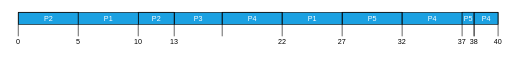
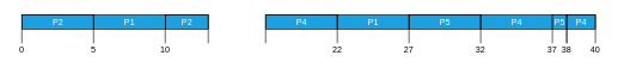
  <mxCell id="0" />
  <mxCell id="1" parent="0" />
  <mxCell id="2" value="P2" style="strokeWidth=1;fontStyle=0;html=1;fillColor=#1ba1e2;strokeColor=#000000;fontColor=#ffffff;" vertex="1" parent="1"><mxGeometry x="30" y="20" width="100" height="20" as="geometry" /></mxCell>
- <mxCell id="3" value="P3" style="strokeWidth=1;fontStyle=0;html=1;fillColor=#1ba1e2;strokeColor=#000000;fontColor=#ffffff;" vertex="1" parent="1"><mxGeometry x="290" y="20" width="80" height="20" as="geometry" /></mxCell>
  <mxCell id="4" value="P2" style="strokeWidth=1;fontStyle=0;html=1;fillColor=#1ba1e2;strokeColor=#000000;fontColor=#ffffff;" vertex="1" parent="1"><mxGeometry x="230" y="20" width="60" height="20" as="geometry" /></mxCell>
  <mxCell id="5" value="P4" style="strokeWidth=1;fontStyle=0;html=1;fillColor=#1ba1e2;strokeColor=#000000;fontColor=#ffffff;" vertex="1" parent="1"><mxGeometry x="370" y="20" width="100" height="20" as="geometry" /></mxCell>
  <mxCell id="6" value="P5" style="strokeWidth=1;fontStyle=0;html=1;fillColor=#1ba1e2;strokeColor=#000000;fontColor=#ffffff;" vertex="1" parent="1"><mxGeometry x="570" y="20" width="100" height="20" as="geometry" /></mxCell>
  <mxCell id="7" value="" style="shape=partialRectangle;whiteSpace=wrap;html=1;bottom=1;right=1;left=1;top=0;fillColor=none;routingCenterX=-0.5;rotation=-180;" vertex="1" parent="1"><mxGeometry x="30" y="20" width="100" height="39" as="geometry" /></mxCell>
  <mxCell id="8" value="0" style="text;html=1;strokeColor=none;fillColor=none;align=center;verticalAlign=middle;whiteSpace=wrap;rounded=0;" vertex="1" parent="1"><mxGeometry x="20" y="59" width="20" height="22" as="geometry" /></mxCell>
  <mxCell id="9" value="5" style="text;html=1;strokeColor=none;fillColor=none;align=center;verticalAlign=middle;whiteSpace=wrap;rounded=0;" vertex="1" parent="1"><mxGeometry x="120" y="59" width="20" height="22" as="geometry" /></mxCell>
  <mxCell id="10" value="" style="shape=partialRectangle;whiteSpace=wrap;html=1;bottom=1;right=1;left=1;top=0;fillColor=none;routingCenterX=-0.5;rotation=-180;" vertex="1" parent="1"><mxGeometry x="770" y="20" width="20" height="39" as="geometry" /></mxCell>
  <mxCell id="11" value="" style="shape=partialRectangle;whiteSpace=wrap;html=1;bottom=1;right=1;left=1;top=0;fillColor=none;routingCenterX=-0.5;rotation=-180;" vertex="1" parent="1"><mxGeometry x="230" y="20" width="60" height="39" as="geometry" /></mxCell>
  <mxCell id="12" value="10" style="text;html=1;strokeColor=none;fillColor=none;align=center;verticalAlign=middle;whiteSpace=wrap;rounded=0;" vertex="1" parent="1"><mxGeometry x="220" y="59" width="20" height="22" as="geometry" /></mxCell>
- <mxCell id="13" value="13" style="text;html=1;strokeColor=none;fillColor=none;align=center;verticalAlign=middle;whiteSpace=wrap;rounded=0;" vertex="1" parent="1"><mxGeometry x="280" y="59" width="20" height="22" as="geometry" /></mxCell>
  <mxCell id="14" value="22" style="text;html=1;strokeColor=none;fillColor=none;align=center;verticalAlign=middle;whiteSpace=wrap;rounded=0;" vertex="1" parent="1"><mxGeometry x="460" y="59" width="20" height="22" as="geometry" /></mxCell>
  <mxCell id="15" value="P1" style="strokeWidth=1;fontStyle=0;html=1;fillColor=#1ba1e2;strokeColor=#000000;fontColor=#ffffff;" vertex="1" parent="1"><mxGeometry x="130" y="20" width="100" height="20" as="geometry" /></mxCell>
  <mxCell id="16" value="P1" style="strokeWidth=1;fontStyle=0;html=1;fillColor=#1ba1e2;strokeColor=#000000;fontColor=#ffffff;" vertex="1" parent="1"><mxGeometry x="470" y="20" width="100" height="20" as="geometry" /></mxCell>
  <mxCell id="17" value="P4" style="strokeWidth=1;fontStyle=0;html=1;fillColor=#1ba1e2;strokeColor=#000000;fontColor=#ffffff;" vertex="1" parent="1"><mxGeometry x="670" y="20" width="100" height="20" as="geometry" /></mxCell>
  <mxCell id="18" value="P5" style="strokeWidth=1;fontStyle=0;html=1;fillColor=#1ba1e2;strokeColor=#000000;fontColor=#ffffff;" vertex="1" parent="1"><mxGeometry x="770" y="20" width="20" height="20" as="geometry" /></mxCell>
  <mxCell id="19" value="P4" style="strokeWidth=1;fontStyle=0;html=1;fillColor=#1ba1e2;strokeColor=#000000;fontColor=#ffffff;" vertex="1" parent="1"><mxGeometry x="790" y="20" width="40" height="20" as="geometry" /></mxCell>
  <mxCell id="20" value="27" style="text;html=1;strokeColor=none;fillColor=none;align=center;verticalAlign=middle;whiteSpace=wrap;rounded=0;" vertex="1" parent="1"><mxGeometry x="560" y="59" width="20" height="22" as="geometry" /></mxCell>
  <mxCell id="21" value="32" style="text;html=1;strokeColor=none;fillColor=none;align=center;verticalAlign=middle;whiteSpace=wrap;rounded=0;" vertex="1" parent="1"><mxGeometry x="660" y="59" width="20" height="22" as="geometry" /></mxCell>
  <mxCell id="22" value="37" style="text;html=1;strokeColor=none;fillColor=none;align=center;verticalAlign=middle;whiteSpace=wrap;rounded=0;" vertex="1" parent="1"><mxGeometry x="760" y="59" width="20" height="22" as="geometry" /></mxCell>
  <mxCell id="23" value="38" style="text;html=1;strokeColor=none;fillColor=none;align=center;verticalAlign=middle;whiteSpace=wrap;rounded=0;" vertex="1" parent="1"><mxGeometry x="780" y="59" width="20" height="22" as="geometry" /></mxCell>
  <mxCell id="24" value="40" style="text;html=1;strokeColor=none;fillColor=none;align=center;verticalAlign=middle;whiteSpace=wrap;rounded=0;" vertex="1" parent="1"><mxGeometry x="820" y="59" width="20" height="22" as="geometry" /></mxCell>
  <mxCell id="25" value="" style="shape=partialRectangle;whiteSpace=wrap;html=1;bottom=1;right=1;left=1;top=0;fillColor=none;routingCenterX=-0.5;rotation=-180;" vertex="1" parent="1"><mxGeometry x="570" y="20" width="100" height="39" as="geometry" /></mxCell>
  <mxCell id="26" value="" style="shape=partialRectangle;whiteSpace=wrap;html=1;bottom=1;right=1;left=1;top=0;fillColor=none;routingCenterX=-0.5;rotation=-180;" vertex="1" parent="1"><mxGeometry x="370" y="20" width="100" height="39" as="geometry" /></mxCell>
  <mxCell id="27" value="" style="shape=partialRectangle;whiteSpace=wrap;html=1;bottom=1;right=1;left=1;top=0;fillColor=none;routingCenterX=-0.5;rotation=-180;" vertex="1" parent="1"><mxGeometry x="790" y="20" width="40" height="39" as="geometry" /></mxCell>
